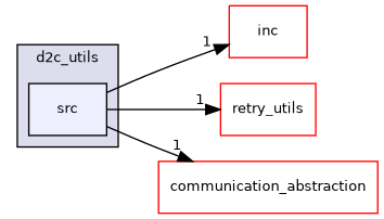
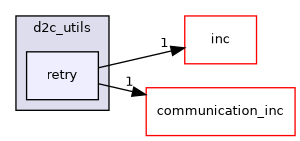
  digraph {
    compound=true
    rankdir=LR
    node [fillcolor=white fontname=Helvetica fontsize=10 shape=box style=filled color=red]
    edge [headlabel=1 labeldistance=1.5 labelfontname=Helvetica labelfontsize=10]
-   n1 [fillcolor="#eeeeff" label=src pencolor=black color=""]
+   n1 [fillcolor="#eeeeff" label=retry pencolor=black color=""]
    n2 [label=inc]
-   n3 [label=retry_utils]
-   n4 [label=communication_abstraction]
+   n4 [label=communication_inc]
    subgraph cluster_1 {
      bgcolor="#ddddee"
      fontname=Helvetica
      fontsize=10
      label=d2c_utils
      pencolor=black
      n1
    }
    n1 -> n2
-   n1 -> n3
    n1 -> n4
  }
